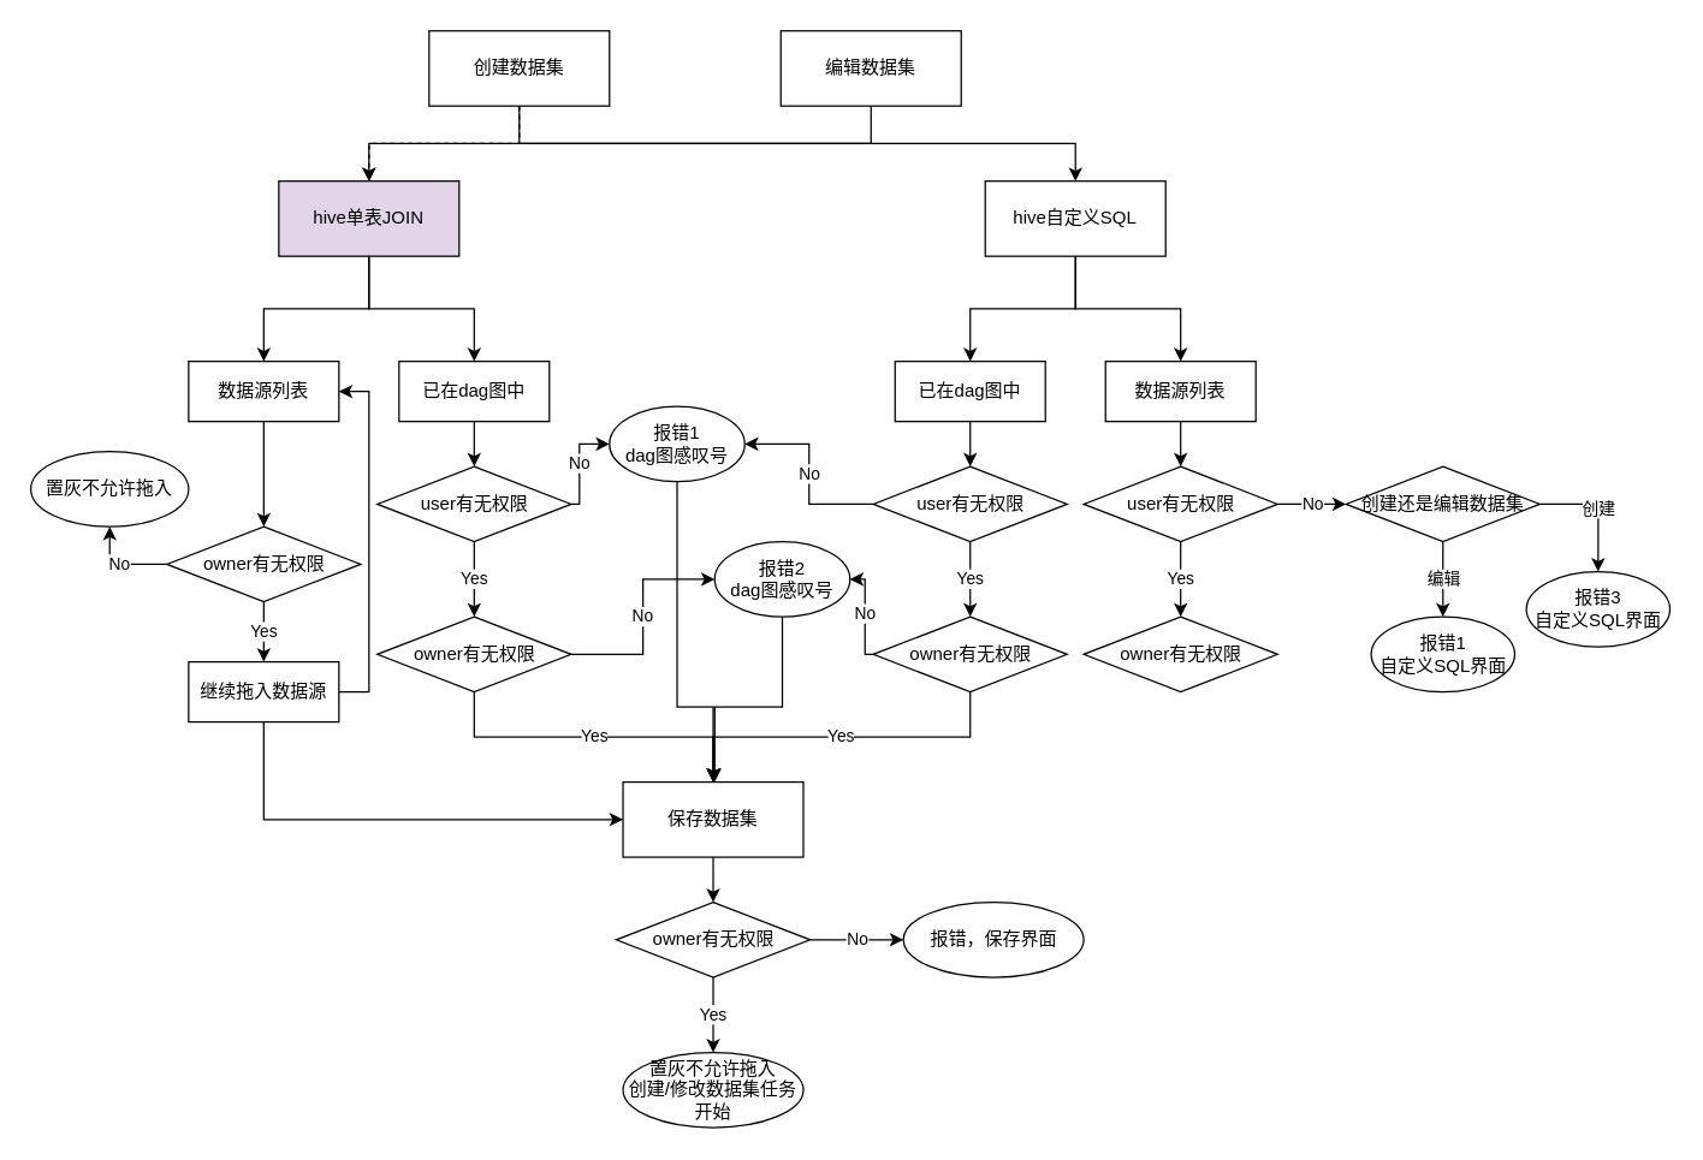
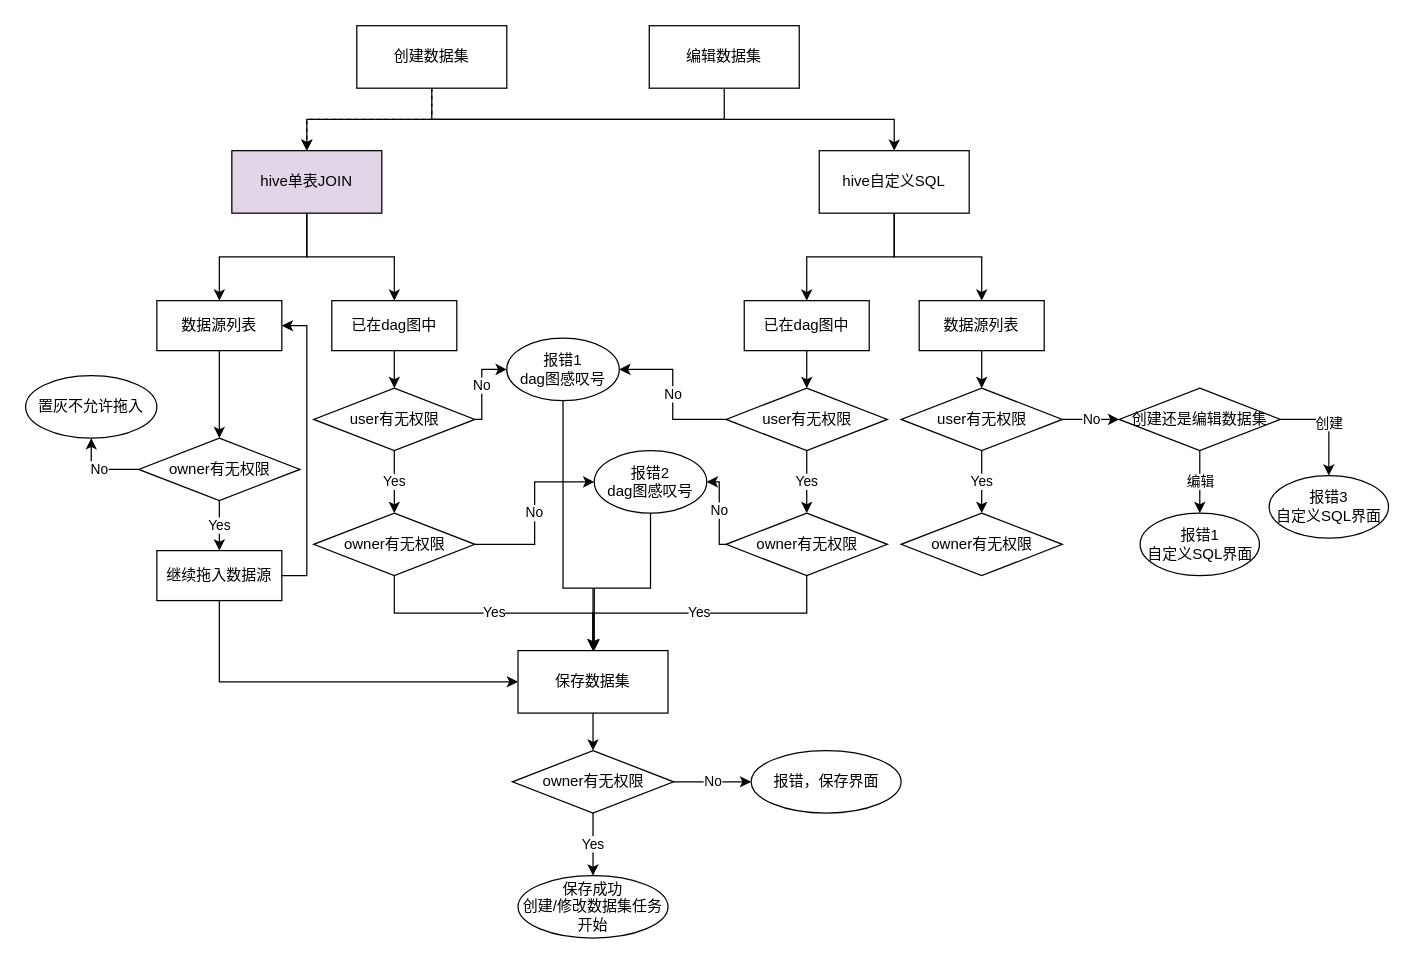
  <mxCell id="0" />
  <mxCell id="1" parent="0" />
  <mxCell id="2" style="edgeStyle=orthogonalEdgeStyle;rounded=0;orthogonalLoop=1;jettySize=auto;html=1;exitX=0.5;exitY=1;exitDx=0;exitDy=0;entryX=0.5;entryY=0;entryDx=0;entryDy=0;dashed=1;" edge="1" parent="1" source="4" target="9"><mxGeometry relative="1" as="geometry"><mxPoint x="345" y="190" as="targetPoint" /></mxGeometry></mxCell>
  <mxCell id="3" style="edgeStyle=orthogonalEdgeStyle;rounded=0;orthogonalLoop=1;jettySize=auto;html=1;exitX=0.5;exitY=1;exitDx=0;exitDy=0;" edge="1" parent="1" source="4" target="12"><mxGeometry relative="1" as="geometry" /></mxCell>
  <mxCell id="4" value="创建数据集" style="rounded=0;whiteSpace=wrap;html=1;" vertex="1" parent="1"><mxGeometry x="285" y="20" width="120" height="50" as="geometry" /></mxCell>
  <mxCell id="5" style="edgeStyle=orthogonalEdgeStyle;rounded=0;orthogonalLoop=1;jettySize=auto;html=1;exitX=0.5;exitY=1;exitDx=0;exitDy=0;" edge="1" parent="1" source="6" target="9"><mxGeometry relative="1" as="geometry" /></mxCell>
  <mxCell id="6" value="编辑数据集" style="rounded=0;whiteSpace=wrap;html=1;" vertex="1" parent="1"><mxGeometry x="519" y="20" width="120" height="50" as="geometry" /></mxCell>
  <mxCell id="7" value="" style="edgeStyle=orthogonalEdgeStyle;rounded=0;orthogonalLoop=1;jettySize=auto;html=1;" edge="1" parent="1" source="9" target="27"><mxGeometry relative="1" as="geometry" /></mxCell>
  <mxCell id="8" style="edgeStyle=orthogonalEdgeStyle;rounded=0;orthogonalLoop=1;jettySize=auto;html=1;exitX=0.5;exitY=1;exitDx=0;exitDy=0;entryX=0.5;entryY=0;entryDx=0;entryDy=0;" edge="1" parent="1" source="9" target="29"><mxGeometry relative="1" as="geometry" /></mxCell>
  <mxCell id="9" value="hive单表JOIN" style="rounded=0;whiteSpace=wrap;html=1;fillColor=#e1d5e7;" vertex="1" parent="1"><mxGeometry x="185" y="120" width="120" height="50" as="geometry" /></mxCell>
  <mxCell id="10" style="edgeStyle=orthogonalEdgeStyle;rounded=0;orthogonalLoop=1;jettySize=auto;html=1;exitX=0.5;exitY=1;exitDx=0;exitDy=0;entryX=0.5;entryY=0;entryDx=0;entryDy=0;" edge="1" parent="1" source="12" target="31"><mxGeometry relative="1" as="geometry" /></mxCell>
  <mxCell id="11" style="edgeStyle=orthogonalEdgeStyle;rounded=0;orthogonalLoop=1;jettySize=auto;html=1;exitX=0.5;exitY=1;exitDx=0;exitDy=0;entryX=0.5;entryY=0;entryDx=0;entryDy=0;" edge="1" parent="1" source="12" target="33"><mxGeometry relative="1" as="geometry" /></mxCell>
  <mxCell id="12" value="hive自定义SQL" style="rounded=0;whiteSpace=wrap;html=1;" vertex="1" parent="1"><mxGeometry x="655" y="120" width="120" height="50" as="geometry" /></mxCell>
  <mxCell id="13" value="Yes" style="edgeStyle=orthogonalEdgeStyle;rounded=0;orthogonalLoop=1;jettySize=auto;html=1;exitX=0.5;exitY=1;exitDx=0;exitDy=0;" edge="1" parent="1" source="15" target="19"><mxGeometry relative="1" as="geometry" /></mxCell>
  <mxCell id="14" value="No" style="edgeStyle=orthogonalEdgeStyle;rounded=0;orthogonalLoop=1;jettySize=auto;html=1;exitX=0;exitY=0.5;exitDx=0;exitDy=0;entryX=1;entryY=0.5;entryDx=0;entryDy=0;" edge="1" parent="1" source="15" target="59"><mxGeometry relative="1" as="geometry"><Array as="points"><mxPoint x="575" y="435" /><mxPoint x="575" y="385" /></Array></mxGeometry></mxCell>
  <mxCell id="15" value="owner有无权限" style="rhombus;whiteSpace=wrap;html=1;" vertex="1" parent="1"><mxGeometry x="580.5" y="410" width="129" height="50" as="geometry" /></mxCell>
  <mxCell id="16" style="edgeStyle=orthogonalEdgeStyle;rounded=0;orthogonalLoop=1;jettySize=auto;html=1;exitX=0.5;exitY=1;exitDx=0;exitDy=0;" edge="1" parent="1" source="17"><mxGeometry relative="1" as="geometry"><mxPoint x="474" y="520" as="targetPoint" /><Array as="points"><mxPoint x="450" y="470" /><mxPoint x="474" y="470" /></Array></mxGeometry></mxCell>
  <mxCell id="17" value="报错1&lt;br&gt;dag图感叹号" style="ellipse;whiteSpace=wrap;html=1;" vertex="1" parent="1"><mxGeometry x="405" y="270" width="90" height="50" as="geometry" /></mxCell>
  <mxCell id="18" style="edgeStyle=orthogonalEdgeStyle;rounded=0;orthogonalLoop=1;jettySize=auto;html=1;exitX=0.5;exitY=1;exitDx=0;exitDy=0;entryX=0.5;entryY=0;entryDx=0;entryDy=0;" edge="1" parent="1" source="19" target="46"><mxGeometry relative="1" as="geometry" /></mxCell>
  <mxCell id="19" value="保存数据集" style="rounded=0;whiteSpace=wrap;html=1;" vertex="1" parent="1"><mxGeometry x="414" y="520" width="120" height="50" as="geometry" /></mxCell>
  <mxCell id="20" value="报错，保存界面" style="ellipse;whiteSpace=wrap;html=1;" vertex="1" parent="1"><mxGeometry x="600.5" y="600" width="120" height="50" as="geometry" /></mxCell>
  <mxCell id="21" value="置灰不允许拖入" style="ellipse;whiteSpace=wrap;html=1;" vertex="1" parent="1"><mxGeometry x="20" y="300" width="105" height="50" as="geometry" /></mxCell>
  <mxCell id="22" value="Yes" style="edgeStyle=orthogonalEdgeStyle;rounded=0;orthogonalLoop=1;jettySize=auto;html=1;exitX=0.5;exitY=1;exitDx=0;exitDy=0;entryX=0.5;entryY=0;entryDx=0;entryDy=0;" edge="1" parent="1" source="24" target="15"><mxGeometry relative="1" as="geometry" /></mxCell>
  <mxCell id="23" value="No" style="edgeStyle=orthogonalEdgeStyle;rounded=0;orthogonalLoop=1;jettySize=auto;html=1;exitX=0;exitY=0.5;exitDx=0;exitDy=0;entryX=1;entryY=0.5;entryDx=0;entryDy=0;" edge="1" parent="1" source="24" target="17"><mxGeometry relative="1" as="geometry" /></mxCell>
  <mxCell id="24" value="user有无权限" style="rhombus;whiteSpace=wrap;html=1;" vertex="1" parent="1"><mxGeometry x="580.5" y="310" width="129" height="50" as="geometry" /></mxCell>
  <mxCell id="25" value="报错1&lt;br&gt;自定义SQL界面" style="ellipse;whiteSpace=wrap;html=1;" vertex="1" parent="1"><mxGeometry x="911.75" y="410" width="95.5" height="50" as="geometry" /></mxCell>
  <mxCell id="26" style="edgeStyle=orthogonalEdgeStyle;rounded=0;orthogonalLoop=1;jettySize=auto;html=1;exitX=0.5;exitY=1;exitDx=0;exitDy=0;entryX=0.5;entryY=0;entryDx=0;entryDy=0;" edge="1" parent="1" source="27" target="50"><mxGeometry relative="1" as="geometry" /></mxCell>
  <mxCell id="27" value="数据源列表" style="rounded=0;whiteSpace=wrap;html=1;" vertex="1" parent="1"><mxGeometry x="125" y="240" width="100" height="40" as="geometry" /></mxCell>
  <mxCell id="28" style="edgeStyle=orthogonalEdgeStyle;rounded=0;orthogonalLoop=1;jettySize=auto;html=1;exitX=0.5;exitY=1;exitDx=0;exitDy=0;entryX=0.5;entryY=0;entryDx=0;entryDy=0;" edge="1" parent="1" source="29" target="36"><mxGeometry relative="1" as="geometry" /></mxCell>
  <mxCell id="29" value="已在dag图中" style="rounded=0;whiteSpace=wrap;html=1;" vertex="1" parent="1"><mxGeometry x="265" y="240" width="100" height="40" as="geometry" /></mxCell>
  <mxCell id="30" style="edgeStyle=orthogonalEdgeStyle;rounded=0;orthogonalLoop=1;jettySize=auto;html=1;exitX=0.5;exitY=1;exitDx=0;exitDy=0;entryX=0.5;entryY=0;entryDx=0;entryDy=0;" edge="1" parent="1" source="31" target="24"><mxGeometry relative="1" as="geometry" /></mxCell>
  <mxCell id="31" value="已在dag图中" style="rounded=0;whiteSpace=wrap;html=1;" vertex="1" parent="1"><mxGeometry x="595" y="240" width="100" height="40" as="geometry" /></mxCell>
  <mxCell id="32" style="edgeStyle=orthogonalEdgeStyle;rounded=0;orthogonalLoop=1;jettySize=auto;html=1;exitX=0.5;exitY=1;exitDx=0;exitDy=0;entryX=0.5;entryY=0;entryDx=0;entryDy=0;" edge="1" parent="1" source="33" target="56"><mxGeometry relative="1" as="geometry" /></mxCell>
  <mxCell id="33" value="数据源列表" style="rounded=0;whiteSpace=wrap;html=1;" vertex="1" parent="1"><mxGeometry x="735" y="240" width="100" height="40" as="geometry" /></mxCell>
  <mxCell id="34" value="Yes" style="edgeStyle=orthogonalEdgeStyle;rounded=0;orthogonalLoop=1;jettySize=auto;html=1;exitX=0.5;exitY=1;exitDx=0;exitDy=0;" edge="1" parent="1" source="36" target="39"><mxGeometry relative="1" as="geometry" /></mxCell>
  <mxCell id="35" value="No" style="edgeStyle=orthogonalEdgeStyle;rounded=0;orthogonalLoop=1;jettySize=auto;html=1;exitX=1;exitY=0.5;exitDx=0;exitDy=0;entryX=0;entryY=0.5;entryDx=0;entryDy=0;" edge="1" parent="1" source="36" target="17"><mxGeometry relative="1" as="geometry"><Array as="points"><mxPoint x="385" y="335" /><mxPoint x="385" y="295" /></Array></mxGeometry></mxCell>
  <mxCell id="36" value="user有无权限" style="rhombus;whiteSpace=wrap;html=1;" vertex="1" parent="1"><mxGeometry x="250.5" y="310" width="129" height="50" as="geometry" /></mxCell>
  <mxCell id="37" value="Yes" style="edgeStyle=orthogonalEdgeStyle;rounded=0;orthogonalLoop=1;jettySize=auto;html=1;exitX=0.5;exitY=1;exitDx=0;exitDy=0;entryX=0.5;entryY=0;entryDx=0;entryDy=0;" edge="1" parent="1" source="39" target="19"><mxGeometry relative="1" as="geometry" /></mxCell>
  <mxCell id="38" value="No" style="edgeStyle=orthogonalEdgeStyle;rounded=0;orthogonalLoop=1;jettySize=auto;html=1;exitX=1;exitY=0.5;exitDx=0;exitDy=0;entryX=0;entryY=0.5;entryDx=0;entryDy=0;" edge="1" parent="1" source="39" target="59"><mxGeometry relative="1" as="geometry" /></mxCell>
  <mxCell id="39" value="owner有无权限" style="rhombus;whiteSpace=wrap;html=1;" vertex="1" parent="1"><mxGeometry x="250.5" y="410" width="129" height="50" as="geometry" /></mxCell>
  <mxCell id="40" value="编辑" style="edgeStyle=orthogonalEdgeStyle;rounded=0;orthogonalLoop=1;jettySize=auto;html=1;exitX=0.5;exitY=1;exitDx=0;exitDy=0;entryX=0.5;entryY=0;entryDx=0;entryDy=0;" edge="1" parent="1" source="42" target="25"><mxGeometry relative="1" as="geometry" /></mxCell>
  <mxCell id="41" value="创建" style="edgeStyle=orthogonalEdgeStyle;rounded=0;orthogonalLoop=1;jettySize=auto;html=1;exitX=1;exitY=0.5;exitDx=0;exitDy=0;entryX=0.5;entryY=0;entryDx=0;entryDy=0;" edge="1" parent="1" source="42" target="43"><mxGeometry relative="1" as="geometry" /></mxCell>
  <mxCell id="42" value="创建还是编辑数据集" style="rhombus;whiteSpace=wrap;html=1;" vertex="1" parent="1"><mxGeometry x="895" y="310" width="129" height="50" as="geometry" /></mxCell>
  <mxCell id="43" value="报错3&lt;br&gt;自定义SQL界面" style="ellipse;whiteSpace=wrap;html=1;" vertex="1" parent="1"><mxGeometry x="1015" y="380" width="95.5" height="50" as="geometry" /></mxCell>
  <mxCell id="44" value="No" style="edgeStyle=orthogonalEdgeStyle;rounded=0;orthogonalLoop=1;jettySize=auto;html=1;exitX=1;exitY=0.5;exitDx=0;exitDy=0;entryX=0;entryY=0.5;entryDx=0;entryDy=0;" edge="1" parent="1" source="46" target="20"><mxGeometry relative="1" as="geometry" /></mxCell>
  <mxCell id="45" value="Yes" style="edgeStyle=orthogonalEdgeStyle;rounded=0;orthogonalLoop=1;jettySize=auto;html=1;exitX=0.5;exitY=1;exitDx=0;exitDy=0;entryX=0.5;entryY=0;entryDx=0;entryDy=0;" edge="1" parent="1" source="46" target="47"><mxGeometry relative="1" as="geometry" /></mxCell>
  <mxCell id="46" value="owner有无权限" style="rhombus;whiteSpace=wrap;html=1;" vertex="1" parent="1"><mxGeometry x="409.5" y="600" width="129" height="50" as="geometry" /></mxCell>
- <mxCell id="47" value="置灰不允许拖入&lt;br&gt;创建/修改数据集任务开始" style="ellipse;whiteSpace=wrap;html=1;" vertex="1" parent="1"><mxGeometry x="414" y="700" width="120" height="50" as="geometry" /></mxCell>
+ <mxCell id="47" value="保存成功&lt;br&gt;创建/修改数据集任务开始" style="ellipse;whiteSpace=wrap;html=1;" vertex="1" parent="1"><mxGeometry x="414" y="700" width="120" height="50" as="geometry" /></mxCell>
  <mxCell id="48" value="Yes" style="edgeStyle=orthogonalEdgeStyle;rounded=0;orthogonalLoop=1;jettySize=auto;html=1;exitX=0.5;exitY=1;exitDx=0;exitDy=0;" edge="1" parent="1" source="50"><mxGeometry relative="1" as="geometry"><mxPoint x="175" y="440" as="targetPoint" /></mxGeometry></mxCell>
  <mxCell id="49" value="No" style="edgeStyle=orthogonalEdgeStyle;rounded=0;orthogonalLoop=1;jettySize=auto;html=1;exitX=0;exitY=0.5;exitDx=0;exitDy=0;entryX=0.5;entryY=1;entryDx=0;entryDy=0;" edge="1" parent="1" source="50" target="21"><mxGeometry relative="1" as="geometry" /></mxCell>
  <mxCell id="50" value="owner有无权限" style="rhombus;whiteSpace=wrap;html=1;" vertex="1" parent="1"><mxGeometry x="110.5" y="350" width="129" height="50" as="geometry" /></mxCell>
  <mxCell id="51" style="edgeStyle=orthogonalEdgeStyle;rounded=0;orthogonalLoop=1;jettySize=auto;html=1;exitX=0.5;exitY=1;exitDx=0;exitDy=0;entryX=0;entryY=0.5;entryDx=0;entryDy=0;" edge="1" parent="1" source="53" target="19"><mxGeometry relative="1" as="geometry" /></mxCell>
  <mxCell id="52" style="edgeStyle=orthogonalEdgeStyle;rounded=0;orthogonalLoop=1;jettySize=auto;html=1;exitX=1;exitY=0.5;exitDx=0;exitDy=0;entryX=1;entryY=0.5;entryDx=0;entryDy=0;" edge="1" parent="1" source="53" target="27"><mxGeometry relative="1" as="geometry"><Array as="points"><mxPoint x="245" y="460" /><mxPoint x="245" y="260" /></Array></mxGeometry></mxCell>
  <mxCell id="53" value="继续拖入数据源" style="rounded=0;whiteSpace=wrap;html=1;" vertex="1" parent="1"><mxGeometry x="125" y="440" width="100" height="40" as="geometry" /></mxCell>
  <mxCell id="54" value="Yes" style="edgeStyle=orthogonalEdgeStyle;rounded=0;orthogonalLoop=1;jettySize=auto;html=1;exitX=0.5;exitY=1;exitDx=0;exitDy=0;entryX=0.5;entryY=0;entryDx=0;entryDy=0;" edge="1" parent="1" source="56" target="57"><mxGeometry relative="1" as="geometry" /></mxCell>
  <mxCell id="55" value="No" style="edgeStyle=orthogonalEdgeStyle;rounded=0;orthogonalLoop=1;jettySize=auto;html=1;exitX=1;exitY=0.5;exitDx=0;exitDy=0;entryX=0;entryY=0.5;entryDx=0;entryDy=0;" edge="1" parent="1" source="56" target="42"><mxGeometry relative="1" as="geometry" /></mxCell>
  <mxCell id="56" value="user有无权限" style="rhombus;whiteSpace=wrap;html=1;" vertex="1" parent="1"><mxGeometry x="720.5" y="310" width="129" height="50" as="geometry" /></mxCell>
  <mxCell id="57" value="owner有无权限" style="rhombus;whiteSpace=wrap;html=1;" vertex="1" parent="1"><mxGeometry x="720.5" y="410" width="129" height="50" as="geometry" /></mxCell>
  <mxCell id="58" style="edgeStyle=orthogonalEdgeStyle;rounded=0;orthogonalLoop=1;jettySize=auto;html=1;exitX=0.5;exitY=1;exitDx=0;exitDy=0;" edge="1" parent="1" source="59"><mxGeometry relative="1" as="geometry"><mxPoint x="475" y="520" as="targetPoint" /><Array as="points"><mxPoint x="520" y="470" /><mxPoint x="475" y="470" /></Array></mxGeometry></mxCell>
  <mxCell id="59" value="报错2&lt;br&gt;dag图感叹号" style="ellipse;whiteSpace=wrap;html=1;" vertex="1" parent="1"><mxGeometry x="475" y="360" width="90" height="50" as="geometry" /></mxCell>
